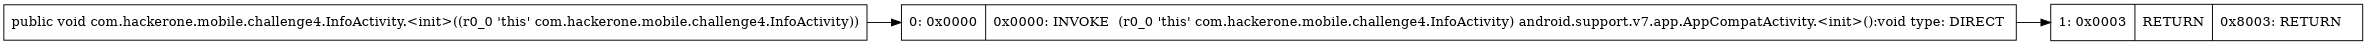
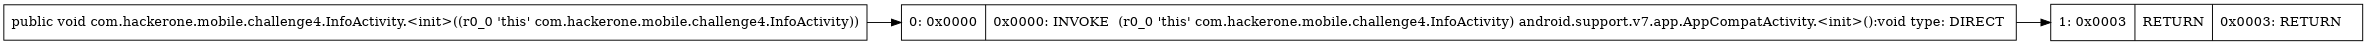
  digraph {
    rankdir=LR
    node [shape=record]
    n1 [label="{0\:\ 0x0000|0x0000: INVOKE  (r0_0 'this' com.hackerone.mobile.challenge4.InfoActivity) android.support.v7.app.AppCompatActivity.\<init\>():void type: DIRECT \l}"]
-   n2 [label="{1\:\ 0x0003|RETURN\l|0x8003: RETURN   \l}"]
+   n2 [label="{1\:\ 0x0003|RETURN\l|0x0003: RETURN   \l}"]
    n3 [label="{public void com.hackerone.mobile.challenge4.InfoActivity.\<init\>((r0_0 'this' com.hackerone.mobile.challenge4.InfoActivity)) }"]
    n1 -> n2
    n3 -> n1
  }
